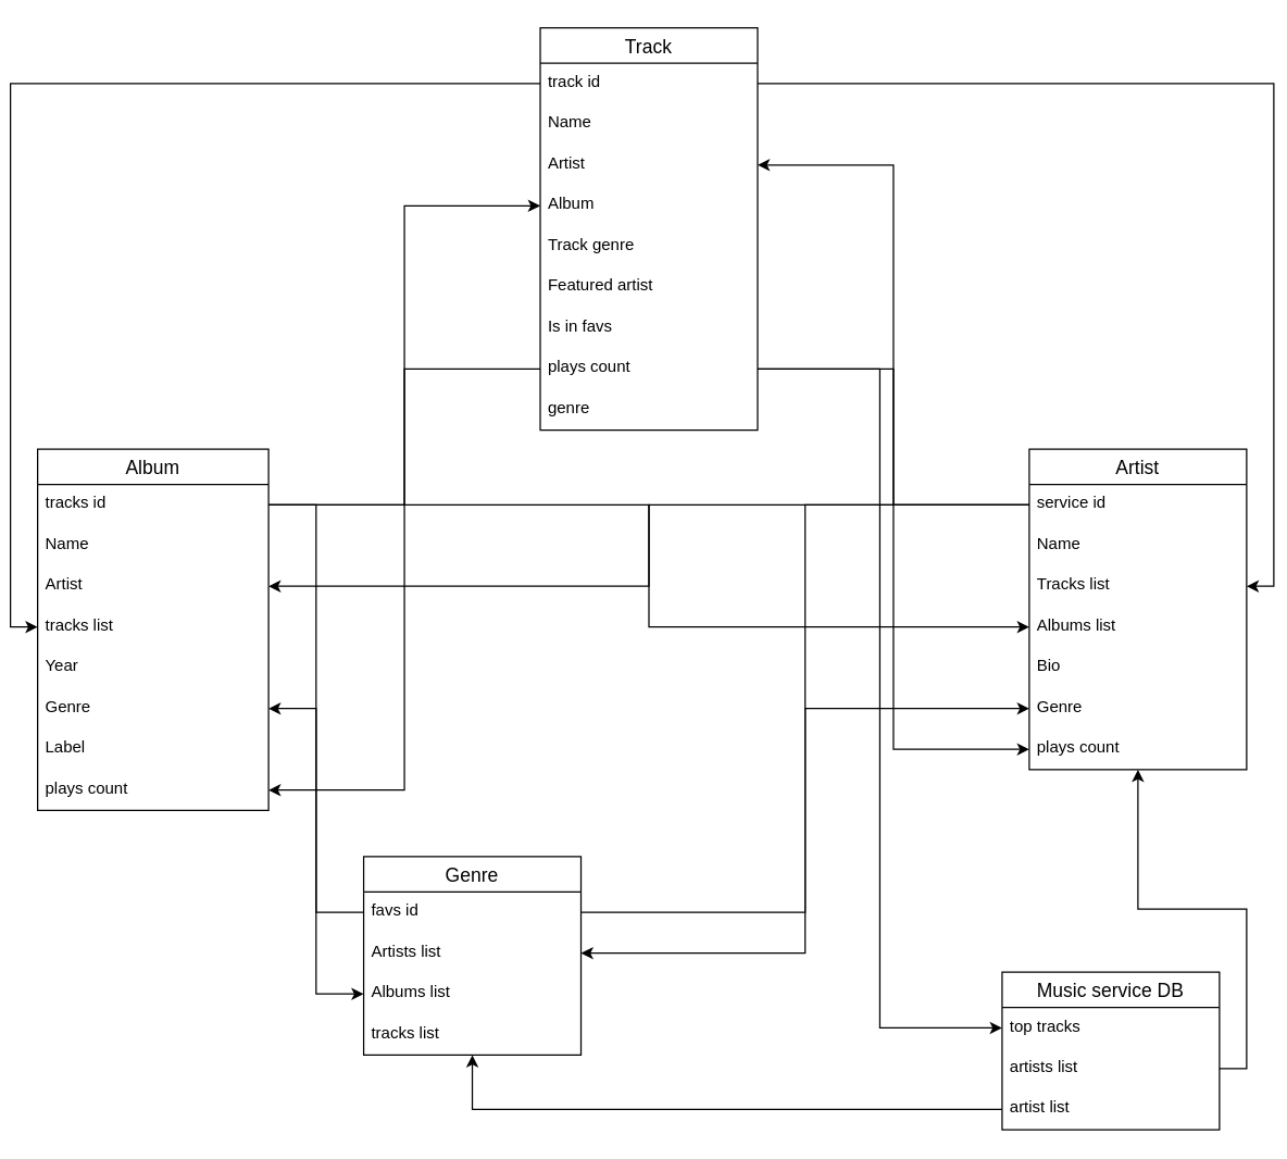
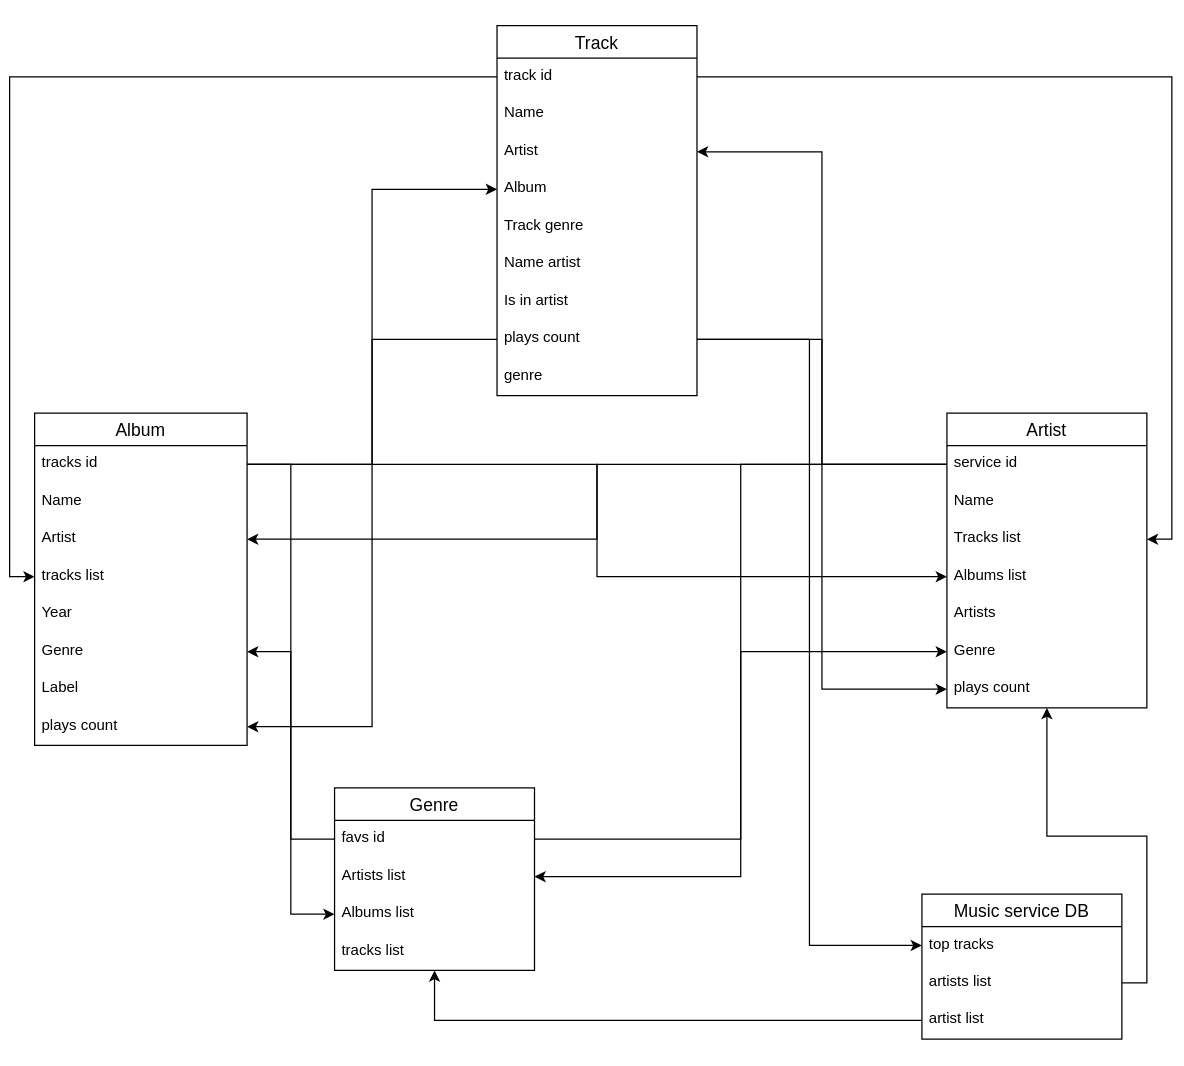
  <mxCell id="0" />
  <mxCell id="1" parent="0" />
  <mxCell id="2" style="edgeStyle=orthogonalEdgeStyle;rounded=0;orthogonalLoop=1;jettySize=auto;html=1;" edge="1" parent="1" source="39" target="52"><mxGeometry relative="1" as="geometry" /></mxCell>
  <mxCell id="3" style="edgeStyle=orthogonalEdgeStyle;rounded=0;orthogonalLoop=1;jettySize=auto;html=1;entryX=0;entryY=0.5;entryDx=0;entryDy=0;" edge="1" parent="1" source="39" target="42"><mxGeometry relative="1" as="geometry" /></mxCell>
  <mxCell id="4" style="edgeStyle=orthogonalEdgeStyle;rounded=0;orthogonalLoop=1;jettySize=auto;html=1;" edge="1" parent="1" source="39" target="30"><mxGeometry relative="1" as="geometry" /></mxCell>
  <mxCell id="5" style="edgeStyle=orthogonalEdgeStyle;rounded=0;orthogonalLoop=1;jettySize=auto;html=1;" edge="1" parent="1" source="23" target="35"><mxGeometry relative="1" as="geometry" /></mxCell>
  <mxCell id="6" style="edgeStyle=orthogonalEdgeStyle;rounded=0;orthogonalLoop=1;jettySize=auto;html=1;" edge="1" parent="1" source="46" target="34"><mxGeometry relative="1" as="geometry" /></mxCell>
  <mxCell id="7" style="edgeStyle=orthogonalEdgeStyle;rounded=0;orthogonalLoop=1;jettySize=auto;html=1;" edge="1" parent="1" source="43" target="45"><mxGeometry relative="1" as="geometry" /></mxCell>
  <mxCell id="8" style="edgeStyle=orthogonalEdgeStyle;rounded=0;orthogonalLoop=1;jettySize=auto;html=1;" edge="1" parent="1" source="44" target="17"><mxGeometry relative="1" as="geometry" /></mxCell>
  <mxCell id="9" style="edgeStyle=orthogonalEdgeStyle;rounded=0;orthogonalLoop=1;jettySize=auto;html=1;" edge="1" parent="1" source="18" target="28"><mxGeometry relative="1" as="geometry" /></mxCell>
  <mxCell id="10" style="edgeStyle=orthogonalEdgeStyle;rounded=0;orthogonalLoop=1;jettySize=auto;html=1;" edge="1" parent="1" source="18" target="51"><mxGeometry relative="1" as="geometry" /></mxCell>
  <mxCell id="11" style="edgeStyle=orthogonalEdgeStyle;rounded=0;orthogonalLoop=1;jettySize=auto;html=1;entryX=1;entryY=0.5;entryDx=0;entryDy=0;" edge="1" parent="1" source="32" target="48"><mxGeometry relative="1" as="geometry" /></mxCell>
  <mxCell id="12" style="edgeStyle=orthogonalEdgeStyle;rounded=0;orthogonalLoop=1;jettySize=auto;html=1;" edge="1" parent="1" source="23" target="49"><mxGeometry relative="1" as="geometry" /></mxCell>
  <mxCell id="13" style="edgeStyle=orthogonalEdgeStyle;rounded=0;orthogonalLoop=1;jettySize=auto;html=1;entryX=0;entryY=0.5;entryDx=0;entryDy=0;" edge="1" parent="1" source="32" target="26"><mxGeometry relative="1" as="geometry" /></mxCell>
  <mxCell id="14" style="edgeStyle=orthogonalEdgeStyle;rounded=0;orthogonalLoop=1;jettySize=auto;html=1;" edge="1" parent="1" source="46" target="25"><mxGeometry relative="1" as="geometry" /></mxCell>
  <mxCell id="15" style="edgeStyle=orthogonalEdgeStyle;rounded=0;orthogonalLoop=1;jettySize=auto;html=1;" edge="1" parent="1" source="46" target="19"><mxGeometry relative="1" as="geometry" /></mxCell>
  <mxCell id="16" style="edgeStyle=orthogonalEdgeStyle;rounded=0;orthogonalLoop=1;jettySize=auto;html=1;" edge="1" parent="1" source="23" target="20"><mxGeometry relative="1" as="geometry" /></mxCell>
  <mxCell id="17" value="Genre" style="swimlane;fontStyle=0;childLayout=stackLayout;horizontal=1;startSize=26;horizontalStack=0;resizeParent=1;resizeParentMax=0;resizeLast=0;collapsible=1;marginBottom=0;align=center;fontSize=14;" vertex="1" parent="1"><mxGeometry x="260" y="630" width="160" height="146" as="geometry" /></mxCell>
  <mxCell id="18" value="favs id" style="text;strokeColor=none;fillColor=none;spacingLeft=4;spacingRight=4;overflow=hidden;rotatable=0;points=[[0,0.5],[1,0.5]];portConstraint=eastwest;fontSize=12;" vertex="1" parent="17"><mxGeometry y="26" width="160" height="30" as="geometry" /></mxCell>
  <mxCell id="19" value="Artists list" style="text;strokeColor=none;fillColor=none;spacingLeft=4;spacingRight=4;overflow=hidden;rotatable=0;points=[[0,0.5],[1,0.5]];portConstraint=eastwest;fontSize=12;" vertex="1" parent="17"><mxGeometry y="56" width="160" height="30" as="geometry" /></mxCell>
  <mxCell id="20" value="Albums list" style="text;strokeColor=none;fillColor=none;spacingLeft=4;spacingRight=4;overflow=hidden;rotatable=0;points=[[0,0.5],[1,0.5]];portConstraint=eastwest;fontSize=12;" vertex="1" parent="17"><mxGeometry y="86" width="160" height="30" as="geometry" /></mxCell>
  <mxCell id="21" value="tracks list" style="text;strokeColor=none;fillColor=none;spacingLeft=4;spacingRight=4;overflow=hidden;rotatable=0;points=[[0,0.5],[1,0.5]];portConstraint=eastwest;fontSize=12;" vertex="1" parent="17"><mxGeometry y="116" width="160" height="30" as="geometry" /></mxCell>
  <mxCell id="22" value="Album" style="swimlane;fontStyle=0;childLayout=stackLayout;horizontal=1;startSize=26;horizontalStack=0;resizeParent=1;resizeParentMax=0;resizeLast=0;collapsible=1;marginBottom=0;align=center;fontSize=14;" vertex="1" parent="1"><mxGeometry x="20" y="330" width="170" height="266" as="geometry" /></mxCell>
  <mxCell id="23" value="tracks id" style="text;strokeColor=none;fillColor=none;spacingLeft=4;spacingRight=4;overflow=hidden;rotatable=0;points=[[0,0.5],[1,0.5]];portConstraint=eastwest;fontSize=12;" vertex="1" parent="22"><mxGeometry y="26" width="170" height="30" as="geometry" /></mxCell>
  <mxCell id="24" value="Name" style="text;strokeColor=none;fillColor=none;spacingLeft=4;spacingRight=4;overflow=hidden;rotatable=0;points=[[0,0.5],[1,0.5]];portConstraint=eastwest;fontSize=12;" vertex="1" parent="22"><mxGeometry y="56" width="170" height="30" as="geometry" /></mxCell>
  <mxCell id="25" value="Artist" style="text;strokeColor=none;fillColor=none;spacingLeft=4;spacingRight=4;overflow=hidden;rotatable=0;points=[[0,0.5],[1,0.5]];portConstraint=eastwest;fontSize=12;" vertex="1" parent="22"><mxGeometry y="86" width="170" height="30" as="geometry" /></mxCell>
  <mxCell id="26" value="tracks list&#10;" style="text;strokeColor=none;fillColor=none;spacingLeft=4;spacingRight=4;overflow=hidden;rotatable=0;points=[[0,0.5],[1,0.5]];portConstraint=eastwest;fontSize=12;" vertex="1" parent="22"><mxGeometry y="116" width="170" height="30" as="geometry" /></mxCell>
  <mxCell id="27" value="Year" style="text;strokeColor=none;fillColor=none;spacingLeft=4;spacingRight=4;overflow=hidden;rotatable=0;points=[[0,0.5],[1,0.5]];portConstraint=eastwest;fontSize=12;" vertex="1" parent="22"><mxGeometry y="146" width="170" height="30" as="geometry" /></mxCell>
  <mxCell id="28" value="Genre" style="text;strokeColor=none;fillColor=none;spacingLeft=4;spacingRight=4;overflow=hidden;rotatable=0;points=[[0,0.5],[1,0.5]];portConstraint=eastwest;fontSize=12;" vertex="1" parent="22"><mxGeometry y="176" width="170" height="30" as="geometry" /></mxCell>
  <mxCell id="29" value="Label" style="text;strokeColor=none;fillColor=none;spacingLeft=4;spacingRight=4;overflow=hidden;rotatable=0;points=[[0,0.5],[1,0.5]];portConstraint=eastwest;fontSize=12;" vertex="1" parent="22"><mxGeometry y="206" width="170" height="30" as="geometry" /></mxCell>
  <mxCell id="30" value="plays count" style="text;strokeColor=none;fillColor=none;spacingLeft=4;spacingRight=4;overflow=hidden;rotatable=0;points=[[0,0.5],[1,0.5]];portConstraint=eastwest;fontSize=12;" vertex="1" parent="22"><mxGeometry y="236" width="170" height="30" as="geometry" /></mxCell>
  <mxCell id="31" value="Track" style="swimlane;fontStyle=0;childLayout=stackLayout;horizontal=1;startSize=26;horizontalStack=0;resizeParent=1;resizeParentMax=0;resizeLast=0;collapsible=1;marginBottom=0;align=center;fontSize=14;" vertex="1" parent="1"><mxGeometry x="390" y="20" width="160" height="296" as="geometry" /></mxCell>
  <mxCell id="32" value="track id" style="text;strokeColor=none;fillColor=none;spacingLeft=4;spacingRight=4;overflow=hidden;rotatable=0;points=[[0,0.5],[1,0.5]];portConstraint=eastwest;fontSize=12;" vertex="1" parent="31"><mxGeometry y="26" width="160" height="30" as="geometry" /></mxCell>
  <mxCell id="33" value="Name" style="text;strokeColor=none;fillColor=none;spacingLeft=4;spacingRight=4;overflow=hidden;rotatable=0;points=[[0,0.5],[1,0.5]];portConstraint=eastwest;fontSize=12;" vertex="1" parent="31"><mxGeometry y="56" width="160" height="30" as="geometry" /></mxCell>
  <mxCell id="34" value="Artist" style="text;strokeColor=none;fillColor=none;spacingLeft=4;spacingRight=4;overflow=hidden;rotatable=0;points=[[0,0.5],[1,0.5]];portConstraint=eastwest;fontSize=12;" vertex="1" parent="31"><mxGeometry y="86" width="160" height="30" as="geometry" /></mxCell>
  <mxCell id="35" value="Album" style="text;strokeColor=none;fillColor=none;spacingLeft=4;spacingRight=4;overflow=hidden;rotatable=0;points=[[0,0.5],[1,0.5]];portConstraint=eastwest;fontSize=12;" vertex="1" parent="31"><mxGeometry y="116" width="160" height="30" as="geometry" /></mxCell>
  <mxCell id="36" value="Track genre" style="text;strokeColor=none;fillColor=none;spacingLeft=4;spacingRight=4;overflow=hidden;rotatable=0;points=[[0,0.5],[1,0.5]];portConstraint=eastwest;fontSize=12;" vertex="1" parent="31"><mxGeometry y="146" width="160" height="30" as="geometry" /></mxCell>
- <mxCell id="37" value="Featured artist" style="text;strokeColor=none;fillColor=none;spacingLeft=4;spacingRight=4;overflow=hidden;rotatable=0;points=[[0,0.5],[1,0.5]];portConstraint=eastwest;fontSize=12;" vertex="1" parent="31"><mxGeometry y="176" width="160" height="30" as="geometry" /></mxCell>
- <mxCell id="38" value="Is in favs" style="text;strokeColor=none;fillColor=none;spacingLeft=4;spacingRight=4;overflow=hidden;rotatable=0;points=[[0,0.5],[1,0.5]];portConstraint=eastwest;fontSize=12;" vertex="1" parent="31"><mxGeometry y="206" width="160" height="30" as="geometry" /></mxCell>
+ <mxCell id="37" value="Name artist" style="text;strokeColor=none;fillColor=none;spacingLeft=4;spacingRight=4;overflow=hidden;rotatable=0;points=[[0,0.5],[1,0.5]];portConstraint=eastwest;fontSize=12;" vertex="1" parent="31"><mxGeometry y="176" width="160" height="30" as="geometry" /></mxCell>
+ <mxCell id="38" value="Is in artist" style="text;strokeColor=none;fillColor=none;spacingLeft=4;spacingRight=4;overflow=hidden;rotatable=0;points=[[0,0.5],[1,0.5]];portConstraint=eastwest;fontSize=12;" vertex="1" parent="31"><mxGeometry y="206" width="160" height="30" as="geometry" /></mxCell>
  <mxCell id="39" value="plays count" style="text;strokeColor=none;fillColor=none;spacingLeft=4;spacingRight=4;overflow=hidden;rotatable=0;points=[[0,0.5],[1,0.5]];portConstraint=eastwest;fontSize=12;" vertex="1" parent="31"><mxGeometry y="236" width="160" height="30" as="geometry" /></mxCell>
  <mxCell id="40" value="genre" style="text;strokeColor=none;fillColor=none;spacingLeft=4;spacingRight=4;overflow=hidden;rotatable=0;points=[[0,0.5],[1,0.5]];portConstraint=eastwest;fontSize=12;" vertex="1" parent="31"><mxGeometry y="266" width="160" height="30" as="geometry" /></mxCell>
  <mxCell id="41" value="Music service DB" style="swimlane;fontStyle=0;childLayout=stackLayout;horizontal=1;startSize=26;horizontalStack=0;resizeParent=1;resizeParentMax=0;resizeLast=0;collapsible=1;marginBottom=0;align=center;fontSize=14;" vertex="1" parent="1"><mxGeometry x="730" y="715" width="160" height="116" as="geometry" /></mxCell>
  <mxCell id="42" value="top tracks" style="text;strokeColor=none;fillColor=none;spacingLeft=4;spacingRight=4;overflow=hidden;rotatable=0;points=[[0,0.5],[1,0.5]];portConstraint=eastwest;fontSize=12;" vertex="1" parent="41"><mxGeometry y="26" width="160" height="30" as="geometry" /></mxCell>
  <mxCell id="43" value="artists list" style="text;strokeColor=none;fillColor=none;spacingLeft=4;spacingRight=4;overflow=hidden;rotatable=0;points=[[0,0.5],[1,0.5]];portConstraint=eastwest;fontSize=12;" vertex="1" parent="41"><mxGeometry y="56" width="160" height="30" as="geometry" /></mxCell>
  <mxCell id="44" value="artist list" style="text;strokeColor=none;fillColor=none;spacingLeft=4;spacingRight=4;overflow=hidden;rotatable=0;points=[[0,0.5],[1,0.5]];portConstraint=eastwest;fontSize=12;" vertex="1" parent="41"><mxGeometry y="86" width="160" height="30" as="geometry" /></mxCell>
  <mxCell id="45" value="Artist" style="swimlane;fontStyle=0;childLayout=stackLayout;horizontal=1;startSize=26;horizontalStack=0;resizeParent=1;resizeParentMax=0;resizeLast=0;collapsible=1;marginBottom=0;align=center;fontSize=14;" vertex="1" parent="1"><mxGeometry x="750" y="330" width="160" height="236" as="geometry" /></mxCell>
  <mxCell id="46" value="service id" style="text;strokeColor=none;fillColor=none;spacingLeft=4;spacingRight=4;overflow=hidden;rotatable=0;points=[[0,0.5],[1,0.5]];portConstraint=eastwest;fontSize=12;" vertex="1" parent="45"><mxGeometry y="26" width="160" height="30" as="geometry" /></mxCell>
  <mxCell id="47" value="Name" style="text;strokeColor=none;fillColor=none;spacingLeft=4;spacingRight=4;overflow=hidden;rotatable=0;points=[[0,0.5],[1,0.5]];portConstraint=eastwest;fontSize=12;" vertex="1" parent="45"><mxGeometry y="56" width="160" height="30" as="geometry" /></mxCell>
  <mxCell id="48" value="Tracks list" style="text;strokeColor=none;fillColor=none;spacingLeft=4;spacingRight=4;overflow=hidden;rotatable=0;points=[[0,0.5],[1,0.5]];portConstraint=eastwest;fontSize=12;" vertex="1" parent="45"><mxGeometry y="86" width="160" height="30" as="geometry" /></mxCell>
  <mxCell id="49" value="Albums list" style="text;strokeColor=none;fillColor=none;spacingLeft=4;spacingRight=4;overflow=hidden;rotatable=0;points=[[0,0.5],[1,0.5]];portConstraint=eastwest;fontSize=12;" vertex="1" parent="45"><mxGeometry y="116" width="160" height="30" as="geometry" /></mxCell>
- <mxCell id="50" value="Bio" style="text;strokeColor=none;fillColor=none;spacingLeft=4;spacingRight=4;overflow=hidden;rotatable=0;points=[[0,0.5],[1,0.5]];portConstraint=eastwest;fontSize=12;" vertex="1" parent="45"><mxGeometry y="146" width="160" height="30" as="geometry" /></mxCell>
+ <mxCell id="50" value="Artists" style="text;strokeColor=none;fillColor=none;spacingLeft=4;spacingRight=4;overflow=hidden;rotatable=0;points=[[0,0.5],[1,0.5]];portConstraint=eastwest;fontSize=12;" vertex="1" parent="45"><mxGeometry y="146" width="160" height="30" as="geometry" /></mxCell>
  <mxCell id="51" value="Genre" style="text;strokeColor=none;fillColor=none;spacingLeft=4;spacingRight=4;overflow=hidden;rotatable=0;points=[[0,0.5],[1,0.5]];portConstraint=eastwest;fontSize=12;" vertex="1" parent="45"><mxGeometry y="176" width="160" height="30" as="geometry" /></mxCell>
  <mxCell id="52" value="plays count" style="text;strokeColor=none;fillColor=none;spacingLeft=4;spacingRight=4;overflow=hidden;rotatable=0;points=[[0,0.5],[1,0.5]];portConstraint=eastwest;fontSize=12;" vertex="1" parent="45"><mxGeometry y="206" width="160" height="30" as="geometry" /></mxCell>
